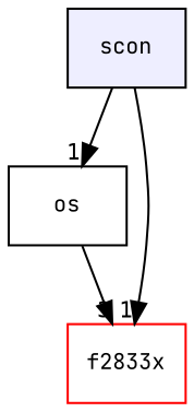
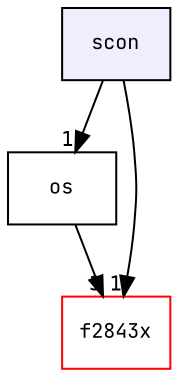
  digraph {
    compound=true
    fontname="JetBrains Mono"
    node [fontname="JetBrains Mono" fontsize=10 shape=box style=filled]
    edge [fontname="JetBrains Mono" headlabel=1 labeldistance=1.5 labelfontname=Helvetica labelfontsize=10]
    n1 [fillcolor="#eeeeff" label=scon pencolor=black]
    n2 [label=os style=""]
-   n3 [color=red fillcolor=white label=f2833x]
+   n3 [color=red fillcolor=white label=f2843x]
    n1 -> n2
    n1 -> n3
    n2 -> n3 [headlabel=3]
  }
